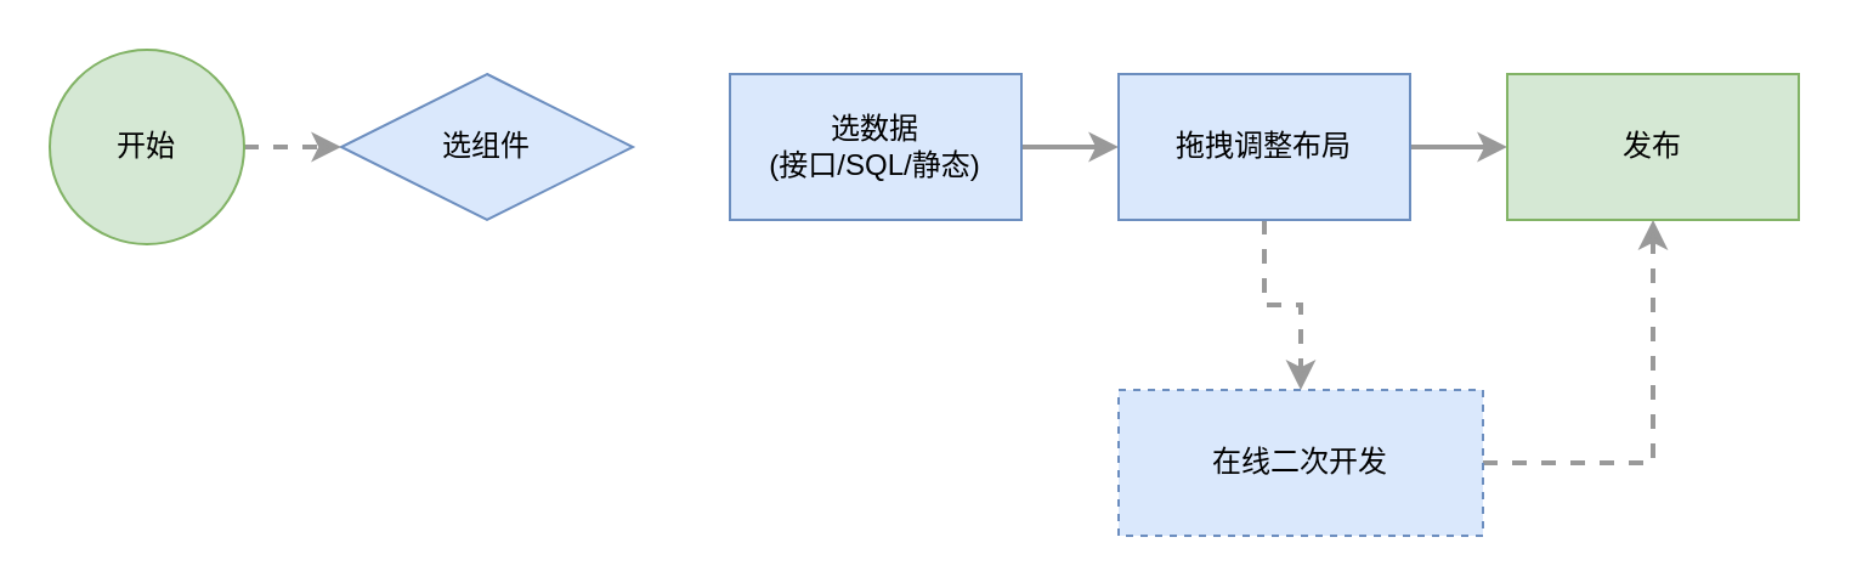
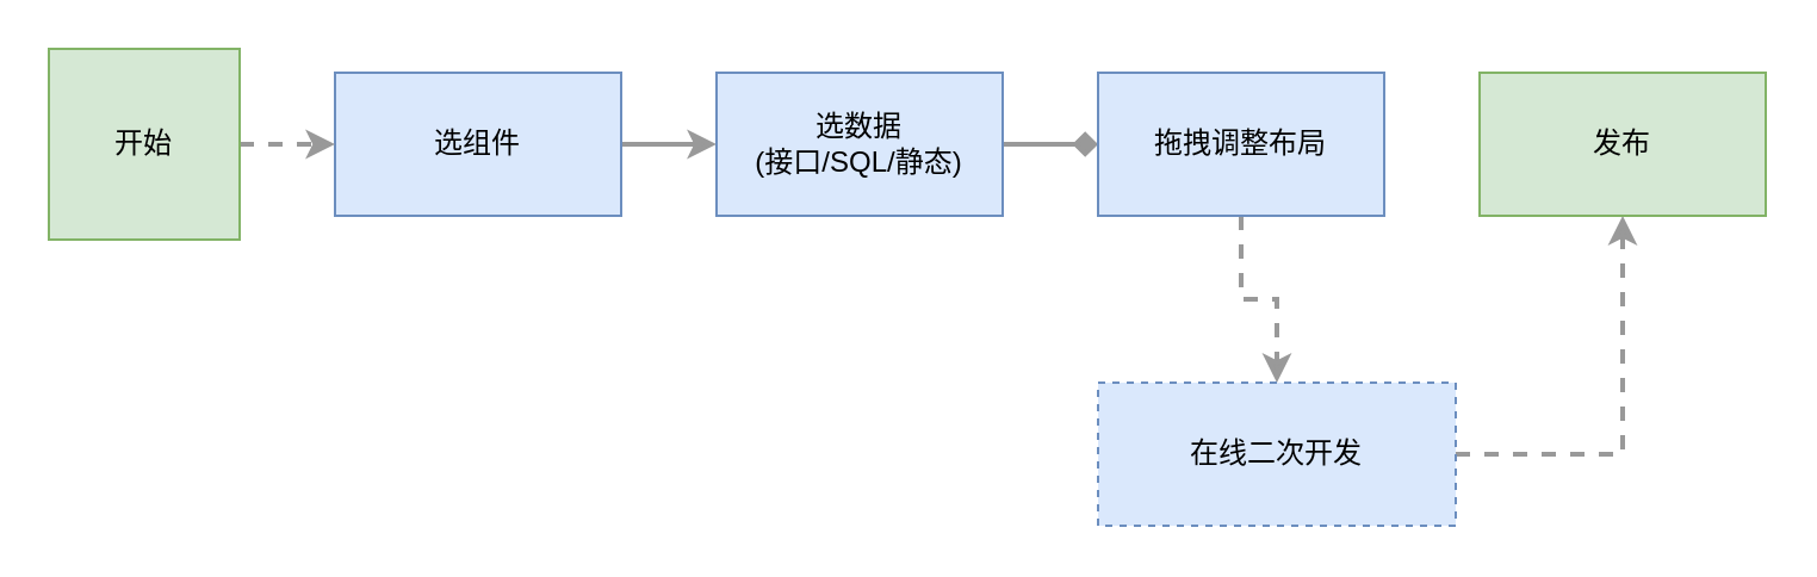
  <mxCell id="0" />
  <mxCell id="1" parent="0" />
- <mxCell id="3" value="选组件" style="rhombus;whiteSpace=wrap;html=1;fillColor=#dae8fc;strokeColor=#6c8ebf;" parent="1" vertex="1"><mxGeometry x="140" y="30" width="120" height="60" as="geometry" /></mxCell>
- <mxCell id="4" value="" style="edgeStyle=orthogonalEdgeStyle;rounded=0;orthogonalLoop=1;jettySize=auto;html=1;strokeWidth=2;strokeColor=#999999;" parent="1" source="5" target="8" edge="1"><mxGeometry relative="1" as="geometry" /></mxCell>
+ <mxCell id="2" value="" style="edgeStyle=orthogonalEdgeStyle;rounded=0;orthogonalLoop=1;jettySize=auto;html=1;strokeWidth=2;strokeColor=#999999;" parent="1" source="3" target="5" edge="1"><mxGeometry relative="1" as="geometry" /></mxCell>
+ <mxCell id="3" value="选组件" style="rounded=0;whiteSpace=wrap;html=1;fillColor=#dae8fc;strokeColor=#6c8ebf;" parent="1" vertex="1"><mxGeometry x="140" y="30" width="120" height="60" as="geometry" /></mxCell>
+ <mxCell id="4" value="" style="edgeStyle=orthogonalEdgeStyle;rounded=0;orthogonalLoop=1;jettySize=auto;html=1;strokeWidth=2;strokeColor=#999999;endArrow=diamond;" parent="1" source="5" target="8" edge="1"><mxGeometry relative="1" as="geometry" /></mxCell>
  <mxCell id="5" value="选数据&lt;br&gt;(接口/SQL/静态)" style="rounded=0;whiteSpace=wrap;html=1;fillColor=#dae8fc;strokeColor=#6c8ebf;" parent="1" vertex="1"><mxGeometry x="300" y="30" width="120" height="60" as="geometry" /></mxCell>
- <mxCell id="6" value="" style="edgeStyle=orthogonalEdgeStyle;rounded=0;orthogonalLoop=1;jettySize=auto;html=1;strokeWidth=2;strokeColor=#999999;" parent="1" source="8" target="11" edge="1"><mxGeometry relative="1" as="geometry" /></mxCell>
  <mxCell id="7" value="" style="edgeStyle=orthogonalEdgeStyle;rounded=0;orthogonalLoop=1;jettySize=auto;html=1;strokeWidth=2;strokeColor=#999999;dashed=1;" parent="1" source="8" target="10" edge="1"><mxGeometry relative="1" as="geometry" /></mxCell>
  <mxCell id="8" value="拖拽调整布局" style="rounded=0;whiteSpace=wrap;html=1;fillColor=#dae8fc;strokeColor=#6c8ebf;" parent="1" vertex="1"><mxGeometry x="460" y="30" width="120" height="60" as="geometry" /></mxCell>
  <mxCell id="9" value="" style="edgeStyle=orthogonalEdgeStyle;rounded=0;orthogonalLoop=1;jettySize=auto;html=1;entryX=0.5;entryY=1;entryDx=0;entryDy=0;strokeWidth=2;strokeColor=#999999;dashed=1;" parent="1" source="10" target="11" edge="1"><mxGeometry relative="1" as="geometry"><mxPoint x="740" y="200" as="targetPoint" /></mxGeometry></mxCell>
  <mxCell id="10" value="在线二次开发" style="rounded=0;whiteSpace=wrap;html=1;fillColor=#dae8fc;strokeColor=#6c8ebf;dashed=1;" parent="1" vertex="1"><mxGeometry x="460" y="160" width="150" height="60" as="geometry" /></mxCell>
  <mxCell id="11" value="发布" style="rounded=0;whiteSpace=wrap;html=1;fillColor=#d5e8d4;strokeColor=#82b366;" parent="1" vertex="1"><mxGeometry x="620" y="30" width="120" height="60" as="geometry" /></mxCell>
  <mxCell id="12" value="" style="edgeStyle=orthogonalEdgeStyle;rounded=0;orthogonalLoop=1;jettySize=auto;html=1;strokeWidth=2;strokeColor=#999999;dashed=1;" parent="1" source="13" target="3" edge="1"><mxGeometry relative="1" as="geometry" /></mxCell>
- <mxCell id="13" value="开始" style="ellipse;whiteSpace=wrap;html=1;aspect=fixed;fillColor=#d5e8d4;strokeColor=#82b366;" parent="1" vertex="1"><mxGeometry x="20" y="20" width="80" height="80" as="geometry" /></mxCell>
+ <mxCell id="13" value="开始" style="whiteSpace=wrap;html=1;aspect=fixed;fillColor=#d5e8d4;strokeColor=#82b366;rounded=0;" parent="1" vertex="1"><mxGeometry x="20" y="20" width="80" height="80" as="geometry" /></mxCell>
